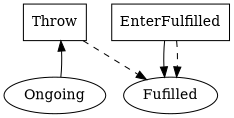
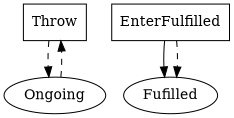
  digraph {
    n1 [label=Fufilled]
    n2 [label=Ongoing]
    n3 [label=Throw shape=box]
    n4 [label=EnterFulfilled shape=box]
-   n2 -> n3
-   n3 -> n1 [style=dashed]
+   n2 -> n3 [style=dashed]
+   n3 -> n2 [style=dashed]
    n4 -> n1
    n4 -> n1 [style=dashed]
  }
